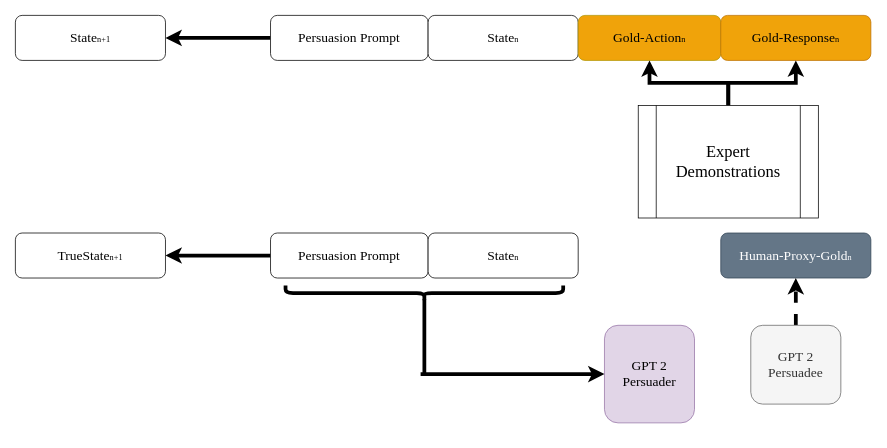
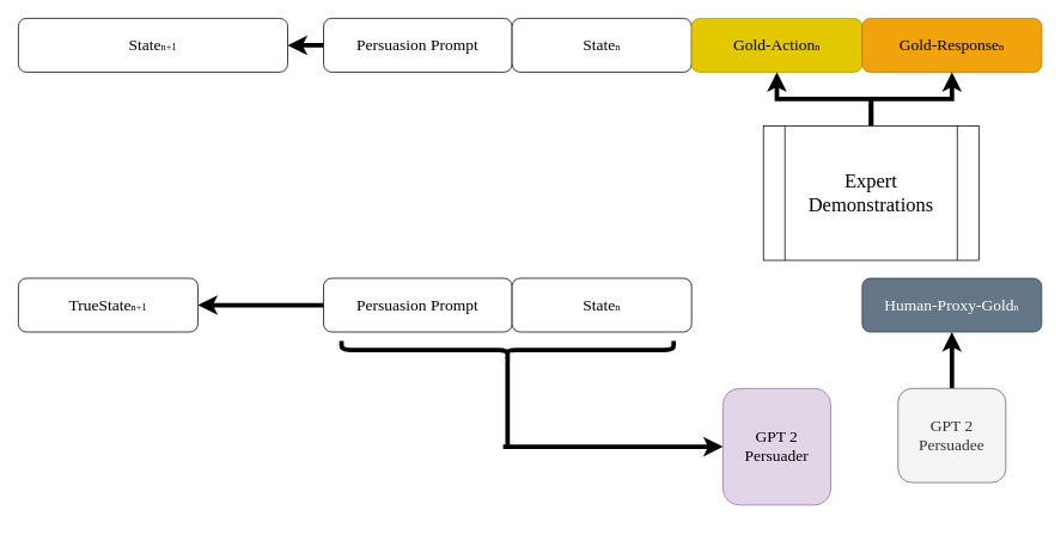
  <mxCell id="0" />
  <mxCell id="1" parent="0" />
  <mxCell id="2" style="edgeStyle=orthogonalEdgeStyle;rounded=0;orthogonalLoop=1;jettySize=auto;html=1;exitX=0;exitY=0.5;exitDx=0;exitDy=0;entryX=1;entryY=0.5;entryDx=0;entryDy=0;fontFamily=Lucida Console;fontSize=18;strokeWidth=5;" edge="1" parent="1" source="3" target="6"><mxGeometry relative="1" as="geometry" /></mxCell>
  <mxCell id="3" value="&lt;font style=&quot;font-size: 18px;&quot; face=&quot;Lucida Console&quot;&gt;Persuasion Prompt&lt;/font&gt;" style="rounded=1;whiteSpace=wrap;html=1;" vertex="1" parent="1"><mxGeometry x="360" y="20" width="210" height="60" as="geometry" /></mxCell>
  <mxCell id="4" value="&lt;font style=&quot;font-size: 18px;&quot;&gt;State&lt;/font&gt;&lt;font style=&quot;font-size: 11px;&quot;&gt;n&lt;/font&gt;" style="rounded=1;whiteSpace=wrap;html=1;fontFamily=Lucida Console;fontSize=17;" vertex="1" parent="1"><mxGeometry x="570" y="20" width="200" height="60" as="geometry" /></mxCell>
- <mxCell id="5" value="&lt;font style=&quot;font-size: 18px;&quot;&gt;Gold-Action&lt;/font&gt;&lt;font style=&quot;font-size: 11px;&quot;&gt;n&lt;/font&gt;" style="rounded=1;whiteSpace=wrap;html=1;fontFamily=Lucida Console;fontSize=11;fillColor=#f0a30a;fontColor=#000000;strokeColor=#B09500;" vertex="1" parent="1"><mxGeometry x="770" y="20" width="190" height="60" as="geometry" /></mxCell>
- <mxCell id="6" value="&lt;font style=&quot;font-size: 18px;&quot;&gt;State&lt;/font&gt;&lt;font style=&quot;font-size: 11px;&quot;&gt;n+1&lt;/font&gt;" style="rounded=1;whiteSpace=wrap;html=1;fontFamily=Lucida Console;fontSize=17;" vertex="1" parent="1"><mxGeometry x="20" y="20" width="200" height="60" as="geometry" /></mxCell>
+ <mxCell id="5" value="&lt;font style=&quot;font-size: 18px;&quot;&gt;Gold-Action&lt;/font&gt;&lt;font style=&quot;font-size: 11px;&quot;&gt;n&lt;/font&gt;" style="rounded=1;whiteSpace=wrap;html=1;fontFamily=Lucida Console;fontSize=11;fillColor=#e3c800;fontColor=#000000;strokeColor=#B09500;" vertex="1" parent="1"><mxGeometry x="770" y="20" width="190" height="60" as="geometry" /></mxCell>
+ <mxCell id="6" value="&lt;font style=&quot;font-size: 18px;&quot;&gt;State&lt;/font&gt;&lt;font style=&quot;font-size: 11px;&quot;&gt;n+1&lt;/font&gt;" style="rounded=1;whiteSpace=wrap;html=1;fontFamily=Lucida Console;fontSize=17;" vertex="1" parent="1"><mxGeometry x="20" y="20" width="300" height="60" as="geometry" /></mxCell>
  <mxCell id="7" value="&lt;font style=&quot;font-size: 18px;&quot;&gt;Gold-Response&lt;/font&gt;&lt;font style=&quot;font-size: 11px;&quot;&gt;n&lt;/font&gt;" style="rounded=1;whiteSpace=wrap;html=1;fontFamily=Lucida Console;fontSize=17;fillColor=#f0a30a;fontColor=#000000;strokeColor=#BD7000;" vertex="1" parent="1"><mxGeometry x="960" y="20" width="200" height="60" as="geometry" /></mxCell>
  <mxCell id="8" style="edgeStyle=orthogonalEdgeStyle;rounded=0;orthogonalLoop=1;jettySize=auto;html=1;entryX=0.5;entryY=1;entryDx=0;entryDy=0;strokeWidth=5;fontFamily=Lucida Console;fontSize=22;" edge="1" parent="1" source="10" target="5"><mxGeometry relative="1" as="geometry" /></mxCell>
  <mxCell id="9" style="edgeStyle=orthogonalEdgeStyle;rounded=0;orthogonalLoop=1;jettySize=auto;html=1;entryX=0.5;entryY=1;entryDx=0;entryDy=0;strokeWidth=5;fontFamily=Lucida Console;fontSize=22;" edge="1" parent="1" source="10" target="7"><mxGeometry relative="1" as="geometry" /></mxCell>
  <mxCell id="10" value="&lt;font style=&quot;font-size: 22px;&quot;&gt;Expert Demonstrations&lt;/font&gt;" style="shape=process;whiteSpace=wrap;html=1;backgroundOutline=1;fontFamily=Lucida Console;fontSize=18;" vertex="1" parent="1"><mxGeometry x="850" y="140" width="240" height="150" as="geometry" /></mxCell>
  <mxCell id="11" style="edgeStyle=orthogonalEdgeStyle;rounded=0;orthogonalLoop=1;jettySize=auto;html=1;exitX=0;exitY=0.5;exitDx=0;exitDy=0;entryX=1;entryY=0.5;entryDx=0;entryDy=0;fontFamily=Lucida Console;fontSize=18;strokeWidth=5;" edge="1" parent="1" source="12" target="14"><mxGeometry relative="1" as="geometry" /></mxCell>
  <mxCell id="12" value="&lt;font style=&quot;font-size: 18px;&quot; face=&quot;Lucida Console&quot;&gt;Persuasion Prompt&lt;/font&gt;" style="rounded=1;whiteSpace=wrap;html=1;" vertex="1" parent="1"><mxGeometry x="360" y="310" width="210" height="60" as="geometry" /></mxCell>
  <mxCell id="13" value="&lt;font style=&quot;font-size: 18px;&quot;&gt;State&lt;/font&gt;&lt;font style=&quot;font-size: 11px;&quot;&gt;n&lt;/font&gt;" style="rounded=1;whiteSpace=wrap;html=1;fontFamily=Lucida Console;fontSize=17;" vertex="1" parent="1"><mxGeometry x="570" y="310" width="200" height="60" as="geometry" /></mxCell>
  <mxCell id="14" value="&lt;font style=&quot;font-size: 18px;&quot;&gt;TrueState&lt;/font&gt;&lt;font style=&quot;font-size: 11px;&quot;&gt;n+1&lt;/font&gt;" style="rounded=1;whiteSpace=wrap;html=1;fontFamily=Lucida Console;fontSize=17;" vertex="1" parent="1"><mxGeometry x="20" y="310" width="200" height="60" as="geometry" /></mxCell>
  <mxCell id="15" value="&lt;font style=&quot;font-size: 18px;&quot;&gt;Human-Proxy-Gold&lt;/font&gt;&lt;font style=&quot;font-size: 11px;&quot;&gt;n&lt;/font&gt;" style="rounded=1;whiteSpace=wrap;html=1;fontFamily=Lucida Console;fontSize=17;fillColor=#647687;fontColor=#ffffff;strokeColor=#314354;" vertex="1" parent="1"><mxGeometry x="960" y="310" width="200" height="60" as="geometry" /></mxCell>
  <mxCell id="16" value="&lt;font style=&quot;font-size: 18px;&quot;&gt;GPT 2 Persuader&lt;/font&gt;" style="rounded=1;whiteSpace=wrap;html=1;fontFamily=Lucida Console;fontSize=11;fillColor=#e1d5e7;strokeColor=#9673a6;" vertex="1" parent="1"><mxGeometry x="805" y="433" width="120" height="130" as="geometry" /></mxCell>
  <mxCell id="17" value="" style="shape=curlyBracket;whiteSpace=wrap;html=1;rounded=1;labelPosition=left;verticalLabelPosition=middle;align=right;verticalAlign=middle;fontFamily=Lucida Console;fontSize=18;strokeWidth=5;rotation=-90;" vertex="1" parent="1"><mxGeometry x="555" y="205" width="20" height="370" as="geometry" /></mxCell>
  <mxCell id="18" value="" style="endArrow=none;html=1;rounded=0;strokeWidth=5;fontFamily=Lucida Console;fontSize=18;entryX=0.1;entryY=0.5;entryDx=0;entryDy=0;entryPerimeter=0;" edge="1" parent="1" target="17"><mxGeometry width="50" height="50" relative="1" as="geometry"><mxPoint x="565" y="500" as="sourcePoint" /><mxPoint x="640" y="440" as="targetPoint" /></mxGeometry></mxCell>
  <mxCell id="19" value="" style="endArrow=classic;html=1;rounded=0;strokeWidth=5;fontFamily=Lucida Console;fontSize=18;entryX=0;entryY=0.5;entryDx=0;entryDy=0;" edge="1" parent="1" target="16"><mxGeometry width="50" height="50" relative="1" as="geometry"><mxPoint x="560" y="498" as="sourcePoint" /><mxPoint x="640" y="440" as="targetPoint" /></mxGeometry></mxCell>
- <mxCell id="20" style="edgeStyle=orthogonalEdgeStyle;rounded=0;orthogonalLoop=1;jettySize=auto;html=1;exitX=0.5;exitY=0;exitDx=0;exitDy=0;entryX=0.5;entryY=1;entryDx=0;entryDy=0;strokeWidth=5;fontFamily=Lucida Console;fontSize=18;dashed=1;" edge="1" parent="1" source="21" target="15"><mxGeometry relative="1" as="geometry" /></mxCell>
+ <mxCell id="20" style="edgeStyle=orthogonalEdgeStyle;rounded=0;orthogonalLoop=1;jettySize=auto;html=1;exitX=0.5;exitY=0;exitDx=0;exitDy=0;entryX=0.5;entryY=1;entryDx=0;entryDy=0;strokeWidth=5;fontFamily=Lucida Console;fontSize=18;" edge="1" parent="1" source="21" target="15"><mxGeometry relative="1" as="geometry" /></mxCell>
  <mxCell id="21" value="&lt;font style=&quot;font-size: 18px;&quot;&gt;GPT 2 Persuadee&lt;/font&gt;" style="rounded=1;whiteSpace=wrap;html=1;fontFamily=Lucida Console;fontSize=11;fillColor=#f5f5f5;strokeColor=#666666;fontColor=#333333;" vertex="1" parent="1"><mxGeometry x="1000" y="433" width="120" height="105" as="geometry" /></mxCell>
